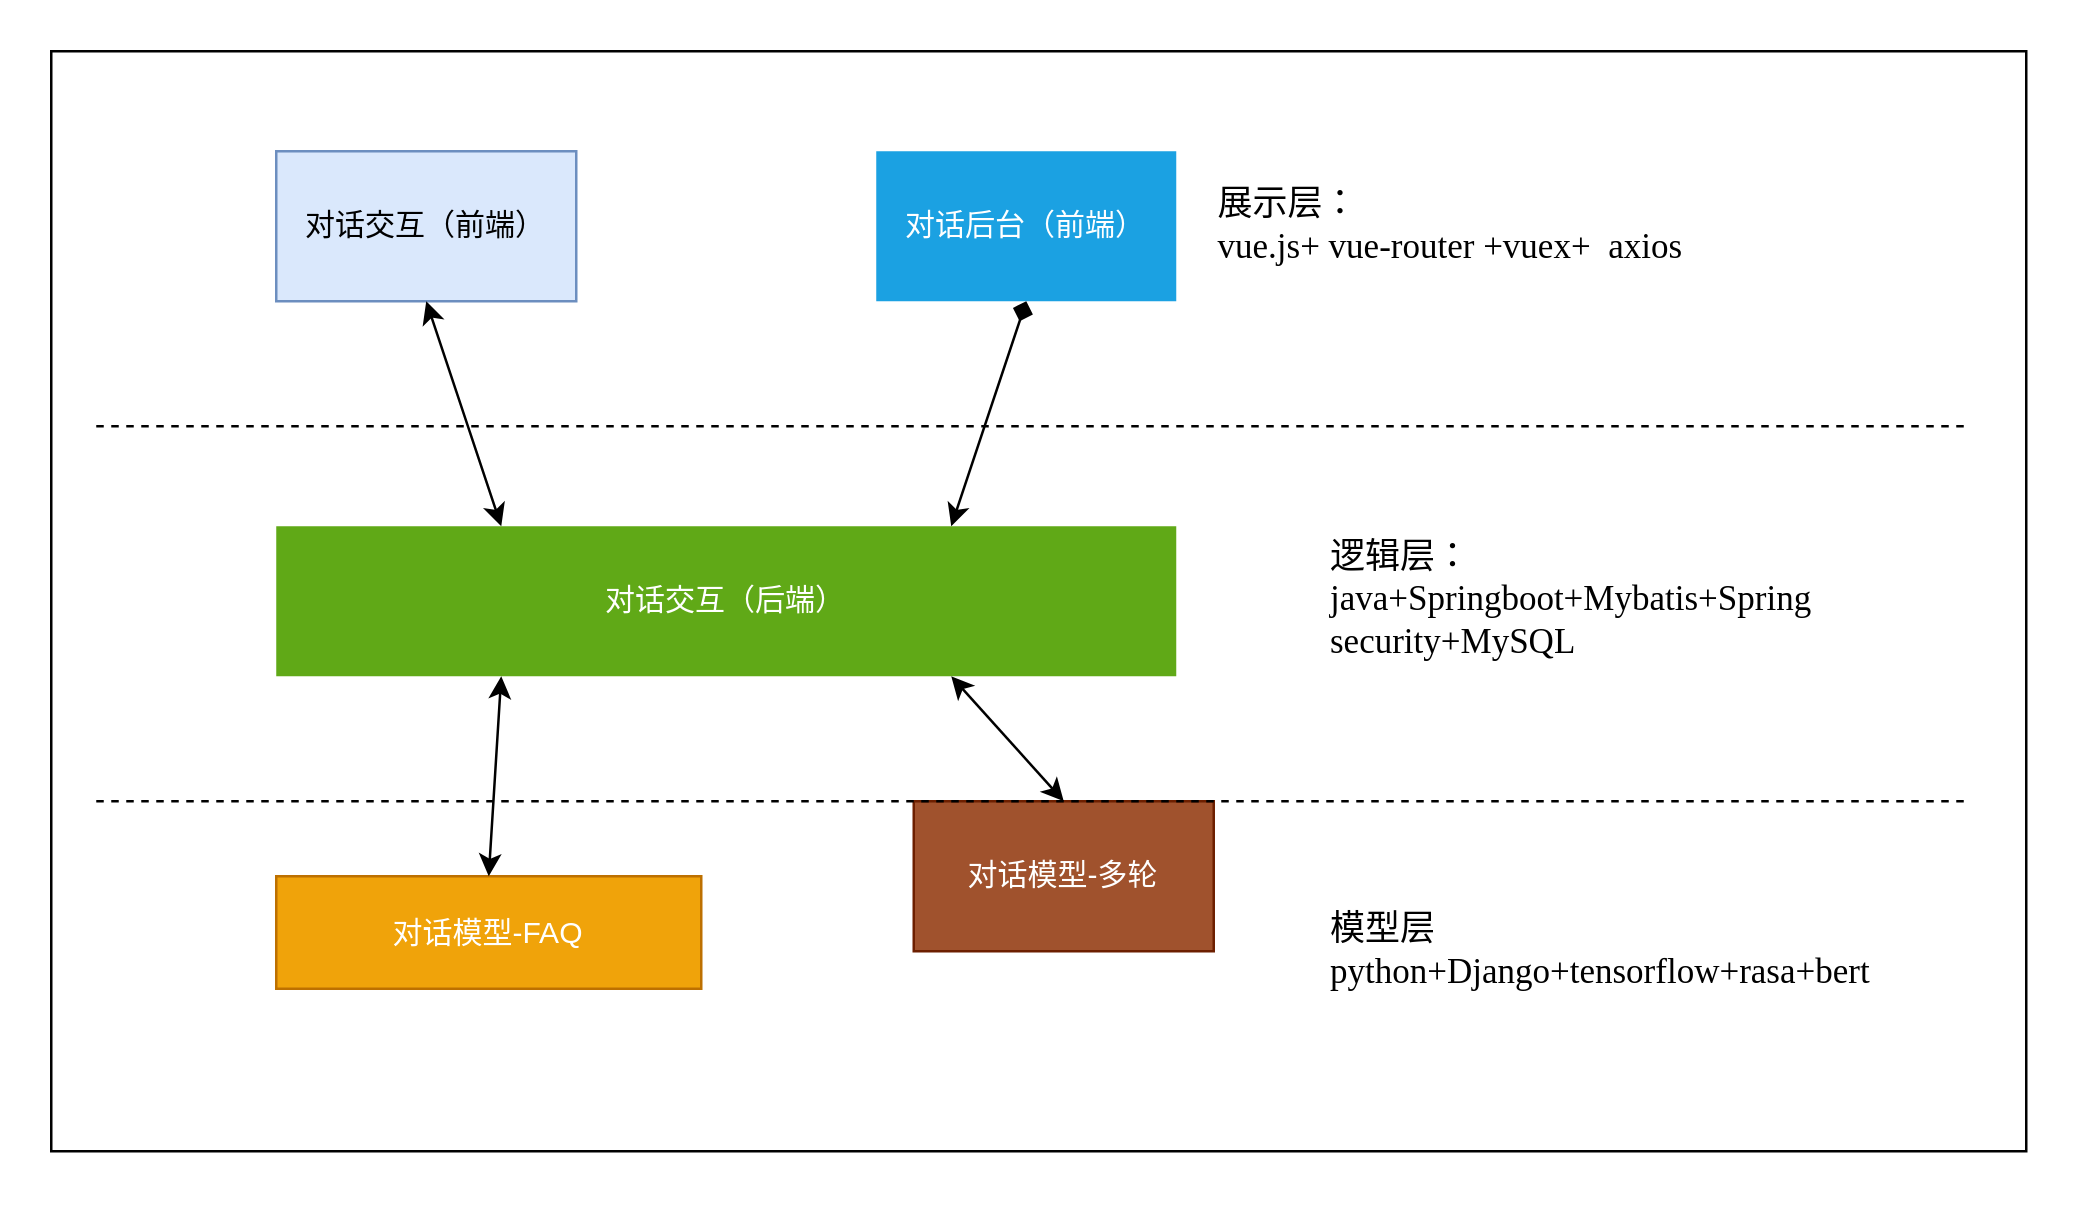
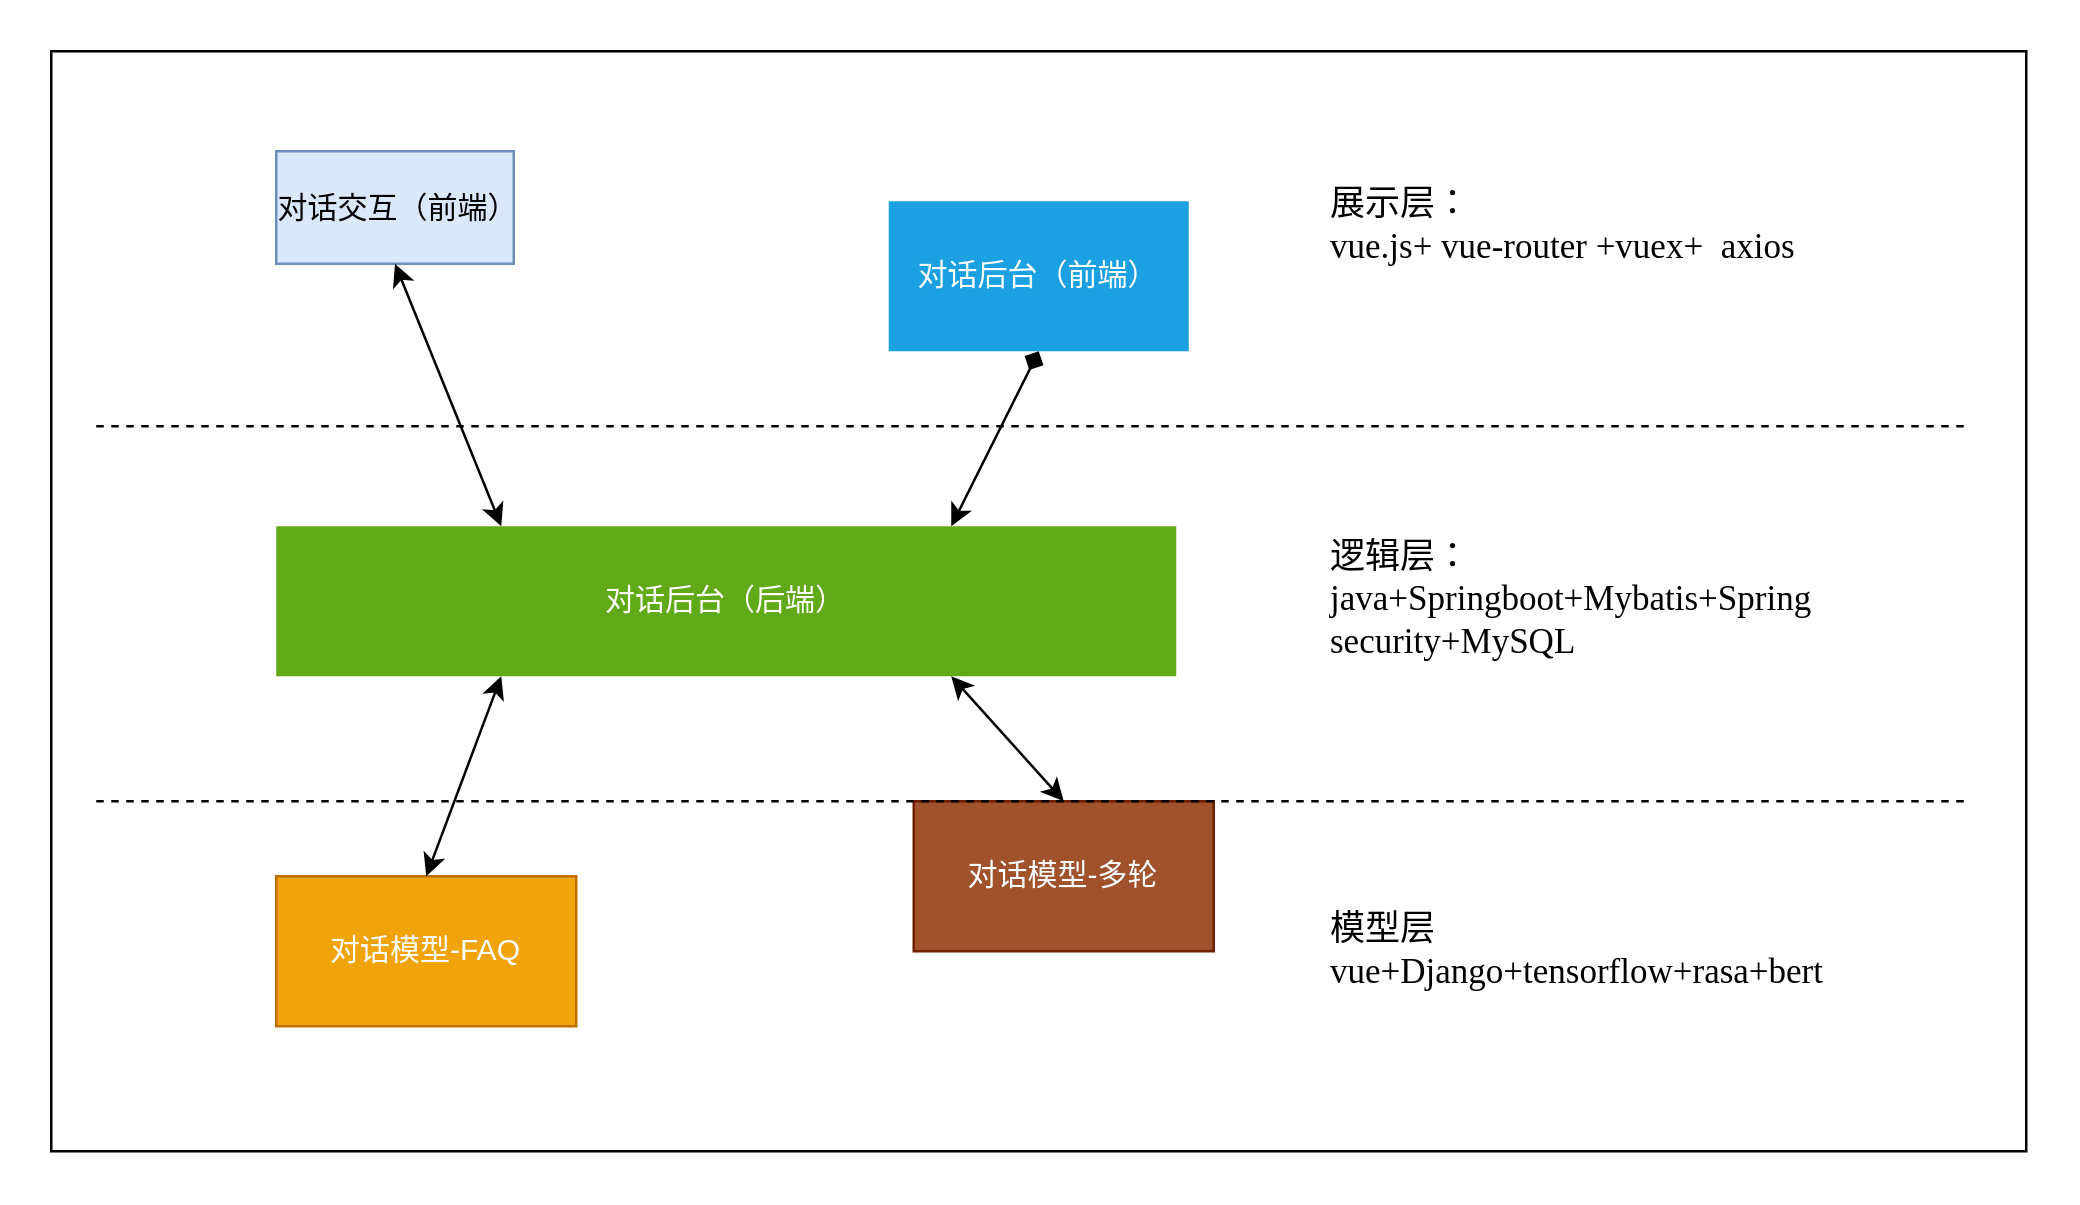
  <mxCell id="0" />
  <mxCell id="1" parent="0" />
  <mxCell id="2" value="" style="rounded=0;whiteSpace=wrap;html=1;fillColor=#ffffff;" vertex="1" parent="1"><mxGeometry x="20" y="20" width="790" height="440" as="geometry" /></mxCell>
- <mxCell id="3" value="对话交互（前端）" style="rounded=0;whiteSpace=wrap;html=1;fillColor=#dae8fc;strokeColor=#6c8ebf;" vertex="1" parent="1"><mxGeometry x="110" y="60" width="120" height="60" as="geometry" /></mxCell>
- <mxCell id="4" value="对话后台（前端）" style="rounded=0;whiteSpace=wrap;html=1;fillColor=#1ba1e2;strokeColor=none;fontColor=#ffffff;" vertex="1" parent="1"><mxGeometry x="350" y="60" width="120" height="60" as="geometry" /></mxCell>
- <mxCell id="5" value="对话交互（后端）" style="rounded=0;whiteSpace=wrap;html=1;fillColor=#60a917;strokeColor=none;fontColor=#ffffff;" vertex="1" parent="1"><mxGeometry x="110" y="210" width="360" height="60" as="geometry" /></mxCell>
- <mxCell id="6" value="对话模型-FAQ" style="rounded=0;whiteSpace=wrap;html=1;fillColor=#f0a30a;strokeColor=#BD7000;fontColor=#ffffff;" vertex="1" parent="1"><mxGeometry x="110" y="350" width="170" height="45" as="geometry" /></mxCell>
+ <mxCell id="3" value="对话交互（前端）" style="rounded=0;whiteSpace=wrap;html=1;fillColor=#dae8fc;strokeColor=#6c8ebf;" vertex="1" parent="1"><mxGeometry x="110" y="60" width="95" height="45" as="geometry" /></mxCell>
+ <mxCell id="4" value="对话后台（前端）" style="rounded=0;whiteSpace=wrap;html=1;fillColor=#1ba1e2;strokeColor=none;fontColor=#ffffff;" vertex="1" parent="1"><mxGeometry x="355" y="80" width="120" height="60" as="geometry" /></mxCell>
+ <mxCell id="5" value="对话后台（后端）" style="rounded=0;whiteSpace=wrap;html=1;fillColor=#60a917;strokeColor=none;fontColor=#ffffff;" vertex="1" parent="1"><mxGeometry x="110" y="210" width="360" height="60" as="geometry" /></mxCell>
+ <mxCell id="6" value="对话模型-FAQ" style="rounded=0;whiteSpace=wrap;html=1;fillColor=#f0a30a;strokeColor=#BD7000;fontColor=#ffffff;" vertex="1" parent="1"><mxGeometry x="110" y="350" width="120" height="60" as="geometry" /></mxCell>
  <mxCell id="7" value="对话模型-多轮" style="rounded=0;whiteSpace=wrap;html=1;fillColor=#a0522d;strokeColor=#6D1F00;fontColor=#ffffff;" vertex="1" parent="1"><mxGeometry x="365" y="320" width="120" height="60" as="geometry" /></mxCell>
  <mxCell id="8" value="" style="endArrow=classic;startArrow=classic;html=1;entryX=0.5;entryY=1;entryDx=0;entryDy=0;exitX=0.25;exitY=0;exitDx=0;exitDy=0;" edge="1" parent="1" source="5" target="3"><mxGeometry width="50" height="50" relative="1" as="geometry"><mxPoint x="40" y="340" as="sourcePoint" /><mxPoint x="90" y="290" as="targetPoint" /></mxGeometry></mxCell>
  <mxCell id="9" value="" style="endArrow=diamond;startArrow=classic;html=1;entryX=0.5;entryY=1;entryDx=0;entryDy=0;exitX=0.75;exitY=0;exitDx=0;exitDy=0;" edge="1" parent="1" source="5" target="4"><mxGeometry width="50" height="50" relative="1" as="geometry"><mxPoint x="179.76" y="217.18" as="sourcePoint" /><mxPoint x="180" y="130" as="targetPoint" /></mxGeometry></mxCell>
  <mxCell id="10" value="" style="endArrow=classic;startArrow=classic;html=1;entryX=0.5;entryY=0;entryDx=0;entryDy=0;exitX=0.25;exitY=1;exitDx=0;exitDy=0;" edge="1" parent="1" source="5" target="6"><mxGeometry width="50" height="50" relative="1" as="geometry"><mxPoint x="179.76" y="217.18" as="sourcePoint" /><mxPoint x="180" y="130" as="targetPoint" /></mxGeometry></mxCell>
  <mxCell id="11" value="" style="endArrow=classic;startArrow=classic;html=1;entryX=0.5;entryY=0;entryDx=0;entryDy=0;exitX=0.75;exitY=1;exitDx=0;exitDy=0;" edge="1" parent="1" source="5" target="7"><mxGeometry width="50" height="50" relative="1" as="geometry"><mxPoint x="180.48" y="282.82" as="sourcePoint" /><mxPoint x="180" y="360" as="targetPoint" /></mxGeometry></mxCell>
  <mxCell id="12" value="" style="endArrow=none;dashed=1;html=1;" edge="1" parent="1"><mxGeometry width="50" height="50" relative="1" as="geometry"><mxPoint x="785" y="170" as="sourcePoint" /><mxPoint x="35" y="170" as="targetPoint" /></mxGeometry></mxCell>
  <mxCell id="13" value="" style="endArrow=none;dashed=1;html=1;" edge="1" parent="1"><mxGeometry width="50" height="50" relative="1" as="geometry"><mxPoint x="785" y="320" as="sourcePoint" /><mxPoint x="35" y="320" as="targetPoint" /></mxGeometry></mxCell>
- <mxCell id="14" value="展示层：&lt;br&gt;vue.js+ vue-router +vuex+&amp;nbsp; axios" style="text;html=1;strokeColor=none;fillColor=none;align=left;verticalAlign=middle;whiteSpace=wrap;rounded=0;fontFamily=Comic Sans MS;fontSize=14;" vertex="1" parent="1"><mxGeometry x="485" y="70" width="240" height="40" as="geometry" /></mxCell>
+ <mxCell id="14" value="展示层：&lt;br&gt;vue.js+ vue-router +vuex+&amp;nbsp; axios" style="text;html=1;strokeColor=none;fillColor=none;align=left;verticalAlign=middle;whiteSpace=wrap;rounded=0;fontFamily=Comic Sans MS;fontSize=14;" vertex="1" parent="1"><mxGeometry x="530" y="70" width="240" height="40" as="geometry" /></mxCell>
  <mxCell id="15" value="逻辑层：&lt;br&gt;java+Springboot+Mybatis+Spring security+MySQL" style="text;html=1;strokeColor=none;fillColor=none;align=left;verticalAlign=middle;whiteSpace=wrap;rounded=0;fontFamily=Comic Sans MS;fontSize=14;" vertex="1" parent="1"><mxGeometry x="530" y="210" width="240" height="60" as="geometry" /></mxCell>
- <mxCell id="16" value="模型层&lt;br&gt;python+Django+tensorflow+rasa+bert" style="text;html=1;strokeColor=none;fillColor=none;align=left;verticalAlign=middle;whiteSpace=wrap;rounded=0;fontFamily=Comic Sans MS;fontSize=14;" vertex="1" parent="1"><mxGeometry x="530" y="360" width="240" height="40" as="geometry" /></mxCell>
+ <mxCell id="16" value="模型层&lt;br&gt;vue+Django+tensorflow+rasa+bert" style="text;html=1;strokeColor=none;fillColor=none;align=left;verticalAlign=middle;whiteSpace=wrap;rounded=0;fontFamily=Comic Sans MS;fontSize=14;" vertex="1" parent="1"><mxGeometry x="530" y="360" width="240" height="40" as="geometry" /></mxCell>
